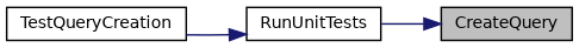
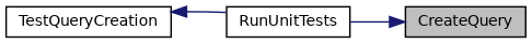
  digraph {
    rankdir=RL
    node [color=black fillcolor=white fontname=Helvetica fontsize=10 shape=record style=filled]
    edge [color=midnightblue dir=back fontname=Helvetica fontsize=10 labelfontname=Helvetica labelfontsize=10 style=solid]
    n1 [fillcolor=grey75 fontcolor=black height=0.2 label=CreateQuery width=0.4]
    n2 [height=0.2 label=RunUnitTests width=0.4]
    n3 [height=0.2 label=TestQueryCreation width=0.4]
    n1 -> n2
-   n2 -> n3
+   n3 -> n2
  }
